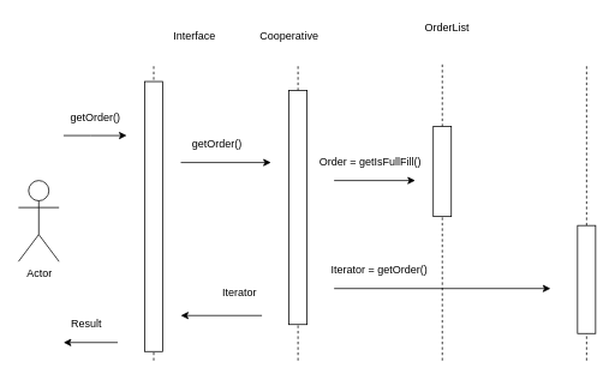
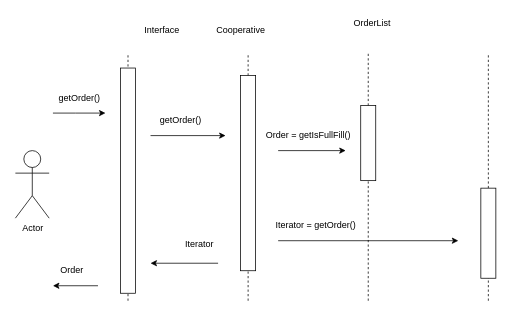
  <mxCell id="0" />
  <mxCell id="1" parent="0" />
  <mxCell id="2" value="Actor" style="shape=umlActor;verticalLabelPosition=bottom;verticalAlign=top;html=1;outlineConnect=0;" vertex="1" parent="1"><mxGeometry x="20" y="200" width="45" height="90" as="geometry" /></mxCell>
  <mxCell id="3" value="Interface" style="text;html=1;align=center;verticalAlign=middle;resizable=0;points=[];autosize=1;strokeColor=none;fillColor=none;" vertex="1" parent="1"><mxGeometry x="185" y="30" width="60" height="20" as="geometry" /></mxCell>
  <mxCell id="4" value="Cooperative" style="text;html=1;align=center;verticalAlign=middle;resizable=0;points=[];autosize=1;strokeColor=none;fillColor=none;" vertex="1" parent="1"><mxGeometry x="280" y="30" width="80" height="20" as="geometry" /></mxCell>
  <mxCell id="5" value="OrderList" style="text;html=1;align=center;verticalAlign=middle;resizable=0;points=[];autosize=1;strokeColor=none;fillColor=none;" vertex="1" parent="1"><mxGeometry x="465" y="20" width="60" height="20" as="geometry" /></mxCell>
  <mxCell id="6" value="" style="endArrow=none;dashed=1;html=1;rounded=0;" edge="1" parent="1"><mxGeometry width="50" height="50" relative="1" as="geometry"><mxPoint x="170" y="400" as="sourcePoint" /><mxPoint x="170" y="70" as="targetPoint" /></mxGeometry></mxCell>
  <mxCell id="7" value="" style="endArrow=none;dashed=1;html=1;rounded=0;startArrow=none;" edge="1" parent="1" source="11"><mxGeometry width="50" height="50" relative="1" as="geometry"><mxPoint x="330" y="400" as="sourcePoint" /><mxPoint x="330" y="70" as="targetPoint" /></mxGeometry></mxCell>
  <mxCell id="8" value="" style="endArrow=none;dashed=1;html=1;rounded=0;startArrow=none;" edge="1" parent="1" source="19"><mxGeometry width="50" height="50" relative="1" as="geometry"><mxPoint x="490" y="400" as="sourcePoint" /><mxPoint x="490" y="70" as="targetPoint" /></mxGeometry></mxCell>
  <mxCell id="9" value="" style="endArrow=none;dashed=1;html=1;rounded=0;" edge="1" parent="1"><mxGeometry width="50" height="50" relative="1" as="geometry"><mxPoint x="650" y="400" as="sourcePoint" /><mxPoint x="650" y="70" as="targetPoint" /></mxGeometry></mxCell>
  <mxCell id="10" value="" style="rounded=0;whiteSpace=wrap;html=1;" vertex="1" parent="1"><mxGeometry x="160" y="90" width="20" height="300" as="geometry" /></mxCell>
  <mxCell id="11" value="" style="rounded=0;whiteSpace=wrap;html=1;" vertex="1" parent="1"><mxGeometry x="320" y="100" width="20" height="260" as="geometry" /></mxCell>
  <mxCell id="12" value="" style="endArrow=none;dashed=1;html=1;rounded=0;" edge="1" parent="1" target="11"><mxGeometry width="50" height="50" relative="1" as="geometry"><mxPoint x="330" y="400" as="sourcePoint" /><mxPoint x="330" y="70" as="targetPoint" /></mxGeometry></mxCell>
  <mxCell id="13" value="" style="endArrow=classic;html=1;rounded=0;" edge="1" parent="1"><mxGeometry width="50" height="50" relative="1" as="geometry"><mxPoint x="200" y="180" as="sourcePoint" /><mxPoint x="300" y="180" as="targetPoint" /></mxGeometry></mxCell>
  <mxCell id="14" value="" style="endArrow=classic;html=1;rounded=0;" edge="1" parent="1"><mxGeometry width="50" height="50" relative="1" as="geometry"><mxPoint x="70" y="150" as="sourcePoint" /><mxPoint x="140" y="150" as="targetPoint" /><Array as="points"><mxPoint x="100" y="150" /></Array></mxGeometry></mxCell>
  <mxCell id="15" value="getOrder()" style="text;html=1;align=center;verticalAlign=middle;resizable=0;points=[];autosize=1;strokeColor=none;fillColor=none;" vertex="1" parent="1"><mxGeometry x="70" y="120" width="70" height="20" as="geometry" /></mxCell>
  <mxCell id="16" value="getOrder()" style="text;html=1;align=center;verticalAlign=middle;resizable=0;points=[];autosize=1;strokeColor=none;fillColor=none;" vertex="1" parent="1"><mxGeometry x="205" y="150" width="70" height="20" as="geometry" /></mxCell>
  <mxCell id="17" value="" style="endArrow=classic;html=1;rounded=0;" edge="1" parent="1"><mxGeometry width="50" height="50" relative="1" as="geometry"><mxPoint x="370" y="200" as="sourcePoint" /><mxPoint x="460" y="200" as="targetPoint" /></mxGeometry></mxCell>
  <mxCell id="18" value="Order = getIsFullFill()" style="text;html=1;align=center;verticalAlign=middle;resizable=0;points=[];autosize=1;strokeColor=none;fillColor=none;" vertex="1" parent="1"><mxGeometry x="345" y="170" width="130" height="20" as="geometry" /></mxCell>
  <mxCell id="19" value="" style="rounded=0;whiteSpace=wrap;html=1;" vertex="1" parent="1"><mxGeometry x="480" y="140" width="20" height="100" as="geometry" /></mxCell>
  <mxCell id="20" value="" style="endArrow=none;dashed=1;html=1;rounded=0;" edge="1" parent="1" target="19"><mxGeometry width="50" height="50" relative="1" as="geometry"><mxPoint x="490" y="400" as="sourcePoint" /><mxPoint x="490" y="70" as="targetPoint" /></mxGeometry></mxCell>
  <mxCell id="21" value="" style="endArrow=classic;html=1;rounded=0;" edge="1" parent="1"><mxGeometry width="50" height="50" relative="1" as="geometry"><mxPoint x="370" y="320" as="sourcePoint" /><mxPoint x="610" y="320" as="targetPoint" /></mxGeometry></mxCell>
  <mxCell id="22" value="" style="rounded=0;whiteSpace=wrap;html=1;" vertex="1" parent="1"><mxGeometry x="640" y="250" width="20" height="120" as="geometry" /></mxCell>
  <mxCell id="23" value="Iterator = getOrder()" style="text;html=1;align=center;verticalAlign=middle;resizable=0;points=[];autosize=1;strokeColor=none;fillColor=none;" vertex="1" parent="1"><mxGeometry x="360" y="290" width="120" height="20" as="geometry" /></mxCell>
  <mxCell id="24" value="" style="endArrow=classic;html=1;rounded=0;" edge="1" parent="1"><mxGeometry width="50" height="50" relative="1" as="geometry"><mxPoint x="290" y="350" as="sourcePoint" /><mxPoint x="200" y="350" as="targetPoint" /></mxGeometry></mxCell>
  <mxCell id="25" value="Iterator" style="text;html=1;align=center;verticalAlign=middle;resizable=0;points=[];autosize=1;strokeColor=none;fillColor=none;" vertex="1" parent="1"><mxGeometry x="240" y="315" width="50" height="20" as="geometry" /></mxCell>
  <mxCell id="26" value="" style="endArrow=classic;html=1;rounded=0;" edge="1" parent="1"><mxGeometry width="50" height="50" relative="1" as="geometry"><mxPoint x="130" y="380" as="sourcePoint" /><mxPoint x="70" y="380" as="targetPoint" /></mxGeometry></mxCell>
- <mxCell id="27" value="Result" style="text;html=1;align=center;verticalAlign=middle;resizable=0;points=[];autosize=1;strokeColor=none;fillColor=none;" vertex="1" parent="1"><mxGeometry x="70" y="350" width="50" height="20" as="geometry" /></mxCell>
+ <mxCell id="27" value="Order" style="text;html=1;align=center;verticalAlign=middle;resizable=0;points=[];autosize=1;strokeColor=none;fillColor=none;" vertex="1" parent="1"><mxGeometry x="70" y="350" width="50" height="20" as="geometry" /></mxCell>
